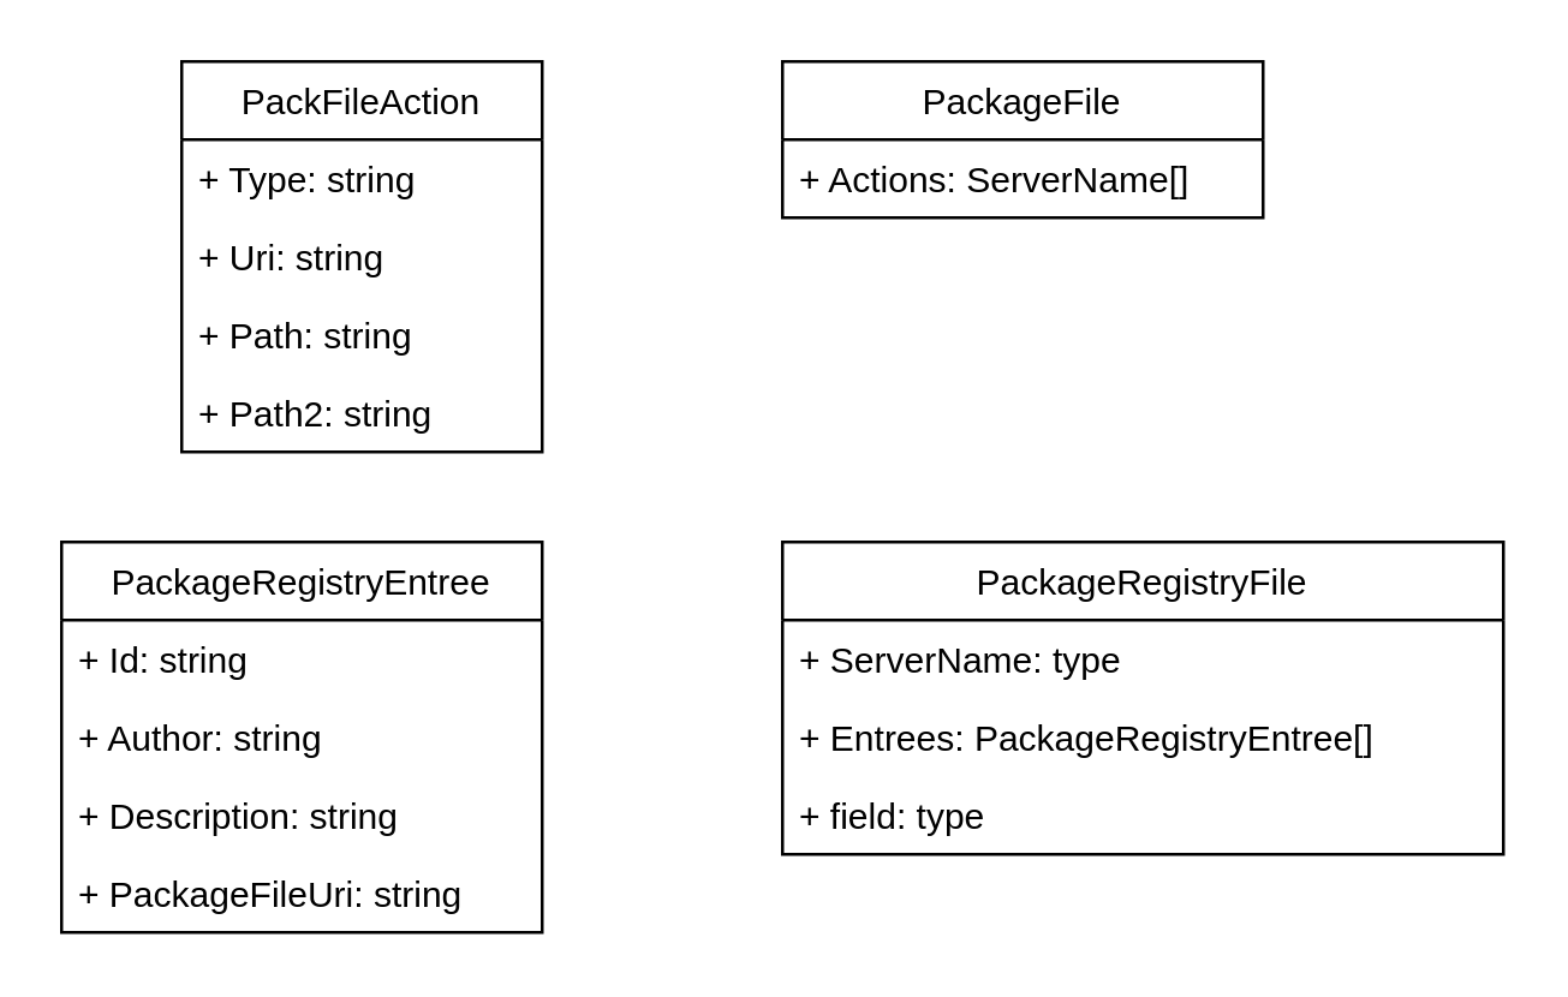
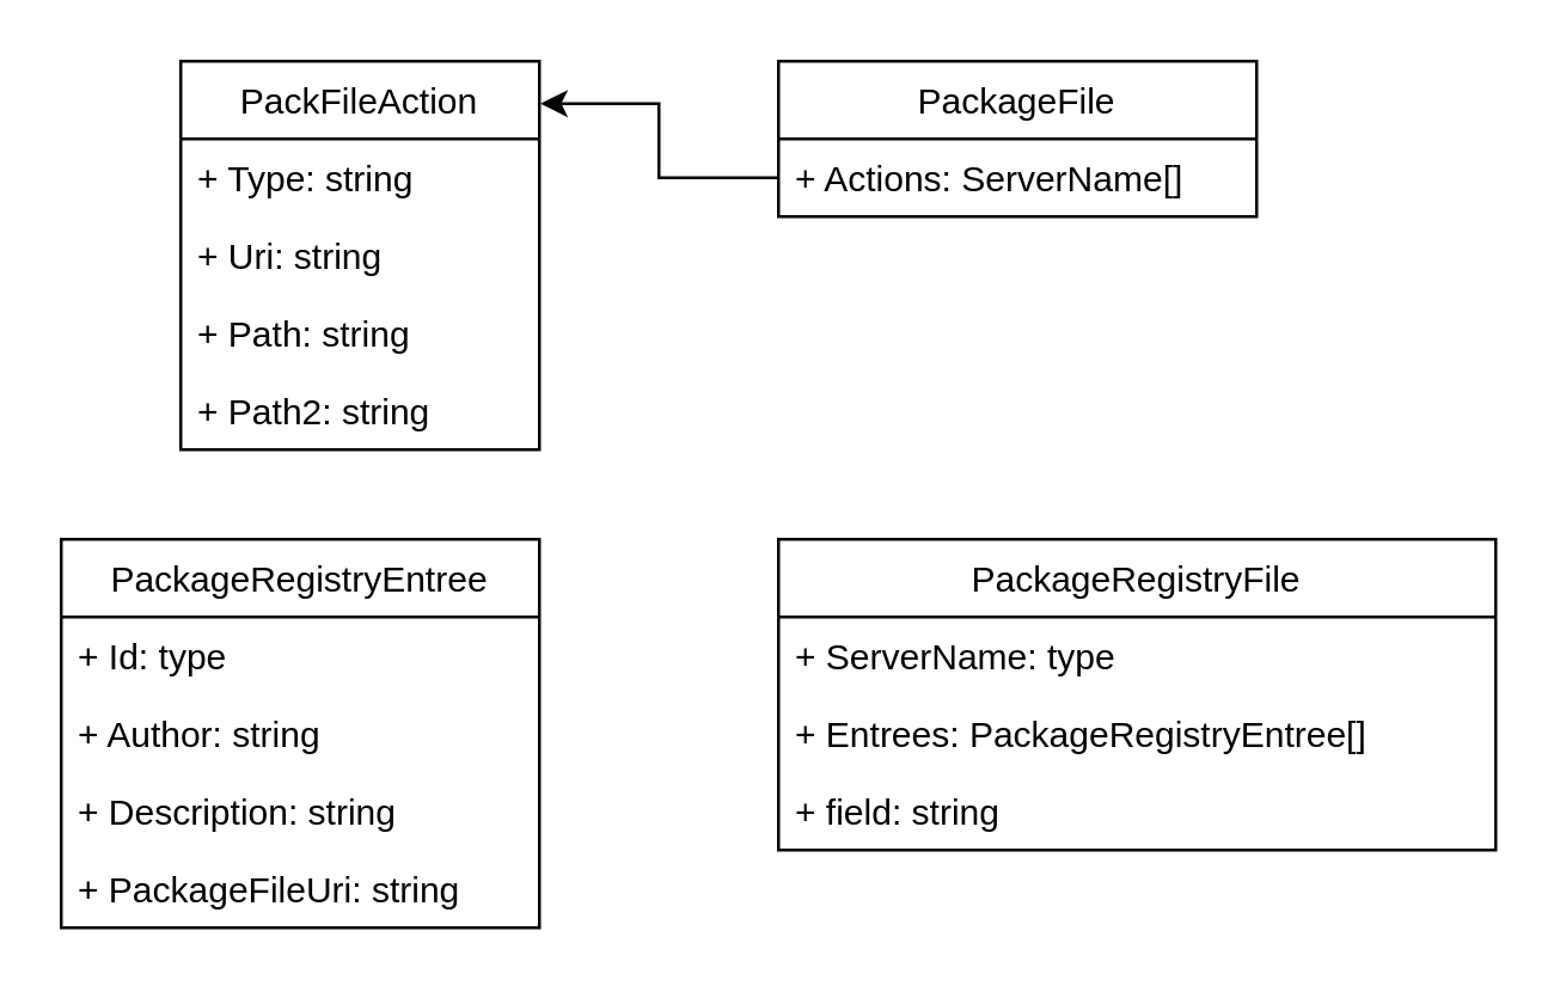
  <mxCell id="0" />
  <mxCell id="1" parent="0" />
  <mxCell id="2" value="PackFileAction" style="swimlane;fontStyle=0;childLayout=stackLayout;horizontal=1;startSize=26;fillColor=none;horizontalStack=0;resizeParent=1;resizeParentMax=0;resizeLast=0;collapsible=1;marginBottom=0;" vertex="1" parent="1"><mxGeometry x="60" y="20" width="120" height="130" as="geometry" /></mxCell>
  <mxCell id="3" value="+ Type: string" style="text;strokeColor=none;fillColor=none;align=left;verticalAlign=top;spacingLeft=4;spacingRight=4;overflow=hidden;rotatable=0;points=[[0,0.5],[1,0.5]];portConstraint=eastwest;" vertex="1" parent="2"><mxGeometry y="26" width="120" height="26" as="geometry" /></mxCell>
  <mxCell id="4" value="+ Uri: string" style="text;strokeColor=none;fillColor=none;align=left;verticalAlign=top;spacingLeft=4;spacingRight=4;overflow=hidden;rotatable=0;points=[[0,0.5],[1,0.5]];portConstraint=eastwest;" vertex="1" parent="2"><mxGeometry y="52" width="120" height="26" as="geometry" /></mxCell>
  <mxCell id="5" value="+ Path: string" style="text;strokeColor=none;fillColor=none;align=left;verticalAlign=top;spacingLeft=4;spacingRight=4;overflow=hidden;rotatable=0;points=[[0,0.5],[1,0.5]];portConstraint=eastwest;" vertex="1" parent="2"><mxGeometry y="78" width="120" height="26" as="geometry" /></mxCell>
  <mxCell id="6" value="+ Path2: string" style="text;strokeColor=none;fillColor=none;align=left;verticalAlign=top;spacingLeft=4;spacingRight=4;overflow=hidden;rotatable=0;points=[[0,0.5],[1,0.5]];portConstraint=eastwest;" vertex="1" parent="2"><mxGeometry y="104" width="120" height="26" as="geometry" /></mxCell>
  <mxCell id="7" value="PackageFile" style="swimlane;fontStyle=0;childLayout=stackLayout;horizontal=1;startSize=26;fillColor=none;horizontalStack=0;resizeParent=1;resizeParentMax=0;resizeLast=0;collapsible=1;marginBottom=0;" vertex="1" parent="1"><mxGeometry x="260" y="20" width="160" height="52" as="geometry" /></mxCell>
  <mxCell id="8" value="+ Actions: ServerName[]" style="text;strokeColor=none;fillColor=none;align=left;verticalAlign=top;spacingLeft=4;spacingRight=4;overflow=hidden;rotatable=0;points=[[0,0.5],[1,0.5]];portConstraint=eastwest;" vertex="1" parent="7"><mxGeometry y="26" width="160" height="26" as="geometry" /></mxCell>
+ <mxCell id="9" style="edgeStyle=orthogonalEdgeStyle;rounded=0;orthogonalLoop=1;jettySize=auto;html=1;exitX=0;exitY=0.5;exitDx=0;exitDy=0;entryX=1.003;entryY=0.109;entryDx=0;entryDy=0;entryPerimeter=0;" edge="1" parent="1" source="8" target="2"><mxGeometry relative="1" as="geometry" /></mxCell>
  <mxCell id="10" value="PackageRegistryEntree" style="swimlane;fontStyle=0;childLayout=stackLayout;horizontal=1;startSize=26;fillColor=none;horizontalStack=0;resizeParent=1;resizeParentMax=0;resizeLast=0;collapsible=1;marginBottom=0;" vertex="1" parent="1"><mxGeometry x="20" y="180" width="160" height="130" as="geometry" /></mxCell>
- <mxCell id="11" value="+ Id: string" style="text;strokeColor=none;fillColor=none;align=left;verticalAlign=top;spacingLeft=4;spacingRight=4;overflow=hidden;rotatable=0;points=[[0,0.5],[1,0.5]];portConstraint=eastwest;" vertex="1" parent="10"><mxGeometry y="26" width="160" height="26" as="geometry" /></mxCell>
+ <mxCell id="11" value="+ Id: type" style="text;strokeColor=none;fillColor=none;align=left;verticalAlign=top;spacingLeft=4;spacingRight=4;overflow=hidden;rotatable=0;points=[[0,0.5],[1,0.5]];portConstraint=eastwest;" vertex="1" parent="10"><mxGeometry y="26" width="160" height="26" as="geometry" /></mxCell>
  <mxCell id="12" value="+ Author: string" style="text;strokeColor=none;fillColor=none;align=left;verticalAlign=top;spacingLeft=4;spacingRight=4;overflow=hidden;rotatable=0;points=[[0,0.5],[1,0.5]];portConstraint=eastwest;" vertex="1" parent="10"><mxGeometry y="52" width="160" height="26" as="geometry" /></mxCell>
  <mxCell id="13" value="+ Description: string" style="text;strokeColor=none;fillColor=none;align=left;verticalAlign=top;spacingLeft=4;spacingRight=4;overflow=hidden;rotatable=0;points=[[0,0.5],[1,0.5]];portConstraint=eastwest;" vertex="1" parent="10"><mxGeometry y="78" width="160" height="26" as="geometry" /></mxCell>
  <mxCell id="14" value="+ PackageFileUri: string" style="text;strokeColor=none;fillColor=none;align=left;verticalAlign=top;spacingLeft=4;spacingRight=4;overflow=hidden;rotatable=0;points=[[0,0.5],[1,0.5]];portConstraint=eastwest;" vertex="1" parent="10"><mxGeometry y="104" width="160" height="26" as="geometry" /></mxCell>
  <mxCell id="15" value="PackageRegistryFile" style="swimlane;fontStyle=0;childLayout=stackLayout;horizontal=1;startSize=26;fillColor=none;horizontalStack=0;resizeParent=1;resizeParentMax=0;resizeLast=0;collapsible=1;marginBottom=0;" vertex="1" parent="1"><mxGeometry x="260" y="180" width="240" height="104" as="geometry" /></mxCell>
  <mxCell id="16" value="+ ServerName: type" style="text;strokeColor=none;fillColor=none;align=left;verticalAlign=top;spacingLeft=4;spacingRight=4;overflow=hidden;rotatable=0;points=[[0,0.5],[1,0.5]];portConstraint=eastwest;" vertex="1" parent="15"><mxGeometry y="26" width="240" height="26" as="geometry" /></mxCell>
  <mxCell id="17" value="+ Entrees: PackageRegistryEntree[]" style="text;strokeColor=none;fillColor=none;align=left;verticalAlign=top;spacingLeft=4;spacingRight=4;overflow=hidden;rotatable=0;points=[[0,0.5],[1,0.5]];portConstraint=eastwest;" vertex="1" parent="15"><mxGeometry y="52" width="240" height="26" as="geometry" /></mxCell>
- <mxCell id="18" value="+ field: type" style="text;strokeColor=none;fillColor=none;align=left;verticalAlign=top;spacingLeft=4;spacingRight=4;overflow=hidden;rotatable=0;points=[[0,0.5],[1,0.5]];portConstraint=eastwest;" vertex="1" parent="15"><mxGeometry y="78" width="240" height="26" as="geometry" /></mxCell>
+ <mxCell id="18" value="+ field: string" style="text;strokeColor=none;fillColor=none;align=left;verticalAlign=top;spacingLeft=4;spacingRight=4;overflow=hidden;rotatable=0;points=[[0,0.5],[1,0.5]];portConstraint=eastwest;" vertex="1" parent="15"><mxGeometry y="78" width="240" height="26" as="geometry" /></mxCell>
